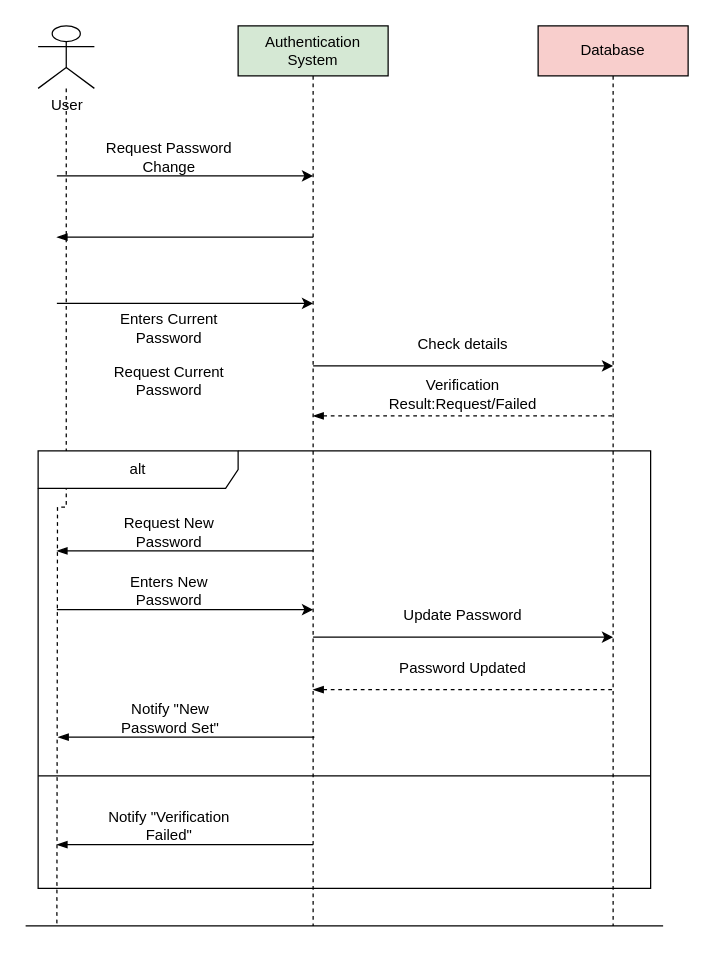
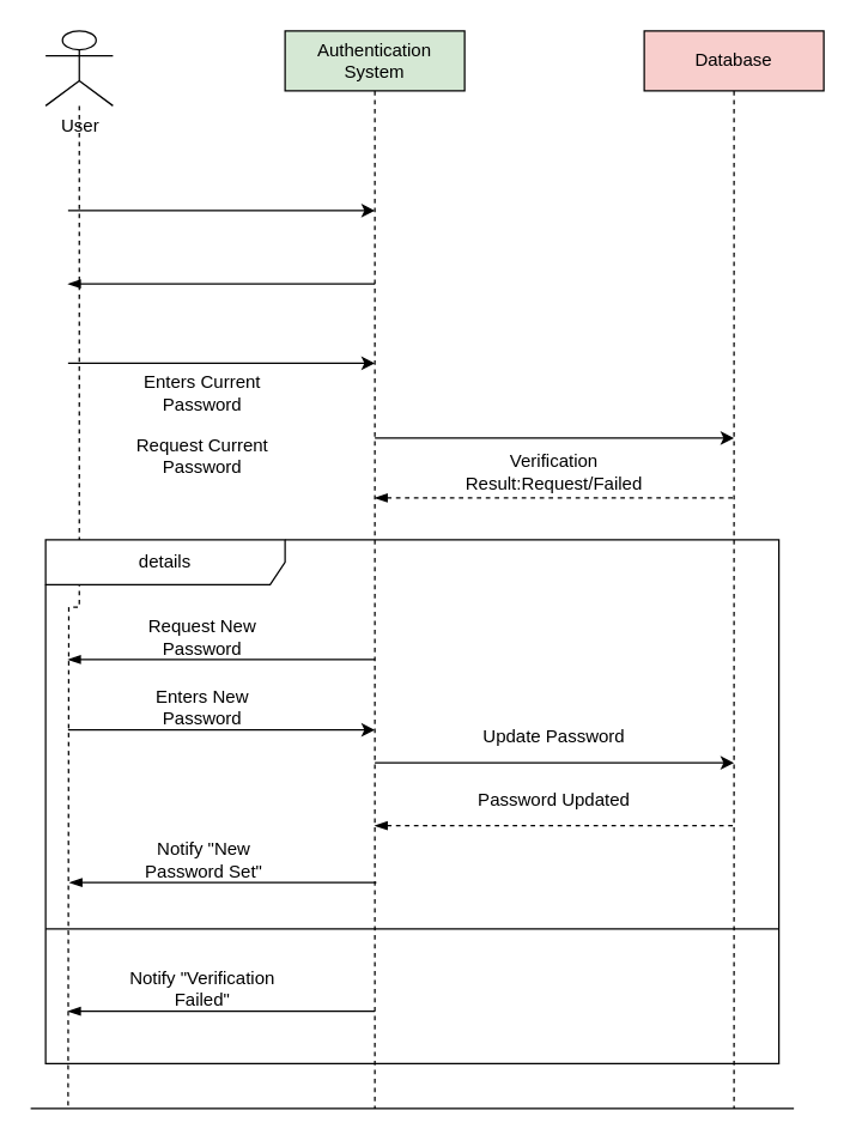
  <mxCell id="0" />
  <mxCell id="1" parent="0" />
  <mxCell id="2" style="edgeStyle=orthogonalEdgeStyle;rounded=0;orthogonalLoop=1;jettySize=auto;html=1;dashed=1;endArrow=none;endFill=0;" edge="1" parent="1" source="3"><mxGeometry relative="1" as="geometry"><mxPoint x="45" y="740" as="targetPoint" /></mxGeometry></mxCell>
  <mxCell id="3" value="User" style="shape=umlActor;verticalLabelPosition=bottom;verticalAlign=top;html=1;outlineConnect=0;" vertex="1" parent="1"><mxGeometry x="30" y="20" width="45" height="50" as="geometry" /></mxCell>
  <mxCell id="4" style="edgeStyle=orthogonalEdgeStyle;rounded=0;orthogonalLoop=1;jettySize=auto;html=1;dashed=1;endArrow=none;endFill=0;" edge="1" parent="1" source="5"><mxGeometry relative="1" as="geometry"><mxPoint x="250" y="740" as="targetPoint" /></mxGeometry></mxCell>
  <mxCell id="5" value="Authentication System" style="rounded=0;whiteSpace=wrap;html=1;fillColor=#d5e8d4;" vertex="1" parent="1"><mxGeometry x="190" y="20" width="120" height="40" as="geometry" /></mxCell>
  <mxCell id="6" style="edgeStyle=orthogonalEdgeStyle;rounded=0;orthogonalLoop=1;jettySize=auto;html=1;dashed=1;endArrow=none;endFill=0;" edge="1" parent="1" source="7"><mxGeometry relative="1" as="geometry"><mxPoint x="490" y="740" as="targetPoint" /></mxGeometry></mxCell>
  <mxCell id="7" value="Database" style="rounded=0;whiteSpace=wrap;html=1;fillColor=#f8cecc;" vertex="1" parent="1"><mxGeometry x="430" y="20" width="120" height="40" as="geometry" /></mxCell>
  <mxCell id="8" value="" style="endArrow=classic;html=1;rounded=0;" edge="1" parent="1"><mxGeometry width="50" height="50" relative="1" as="geometry"><mxPoint x="45" y="140" as="sourcePoint" /><mxPoint x="250" y="140" as="targetPoint" /></mxGeometry></mxCell>
- <mxCell id="9" value="Request Password Change" style="text;html=1;strokeColor=none;fillColor=none;align=center;verticalAlign=middle;whiteSpace=wrap;rounded=0;" vertex="1" parent="1"><mxGeometry x="80" y="110" width="110" height="30" as="geometry" /></mxCell>
  <mxCell id="10" value="" style="endArrow=classic;html=1;rounded=0;" edge="1" parent="1"><mxGeometry width="50" height="50" relative="1" as="geometry"><mxPoint x="250" y="292" as="sourcePoint" /><mxPoint x="490" y="292" as="targetPoint" /></mxGeometry></mxCell>
- <mxCell id="11" value="Check details" style="text;html=1;strokeColor=none;fillColor=none;align=center;verticalAlign=middle;whiteSpace=wrap;rounded=0;" vertex="1" parent="1"><mxGeometry x="310" y="260" width="120" height="30" as="geometry" /></mxCell>
  <mxCell id="12" value="" style="endArrow=none;html=1;rounded=0;startArrow=blockThin;startFill=1;endFill=0;" edge="1" parent="1"><mxGeometry width="50" height="50" relative="1" as="geometry"><mxPoint x="45" y="189" as="sourcePoint" /><mxPoint x="250" y="189" as="targetPoint" /></mxGeometry></mxCell>
  <mxCell id="13" value="Request Current Password" style="text;html=1;strokeColor=none;fillColor=none;align=center;verticalAlign=middle;whiteSpace=wrap;rounded=0;" vertex="1" parent="1"><mxGeometry x="80" y="289" width="110" height="30" as="geometry" /></mxCell>
  <mxCell id="14" value="" style="endArrow=classic;html=1;rounded=0;" edge="1" parent="1"><mxGeometry width="50" height="50" relative="1" as="geometry"><mxPoint x="45" y="242" as="sourcePoint" /><mxPoint x="250" y="242" as="targetPoint" /></mxGeometry></mxCell>
  <mxCell id="15" value="Enters Current Password" style="text;html=1;strokeColor=none;fillColor=none;align=center;verticalAlign=middle;whiteSpace=wrap;rounded=0;" vertex="1" parent="1"><mxGeometry x="80" y="247" width="110" height="30" as="geometry" /></mxCell>
  <mxCell id="16" value="Verification Result:Request/Failed" style="text;html=1;strokeColor=none;fillColor=none;align=center;verticalAlign=middle;whiteSpace=wrap;rounded=0;" vertex="1" parent="1"><mxGeometry x="310" y="300" width="120" height="30" as="geometry" /></mxCell>
  <mxCell id="17" value="" style="endArrow=none;html=1;rounded=0;startArrow=blockThin;startFill=1;endFill=0;dashed=1;" edge="1" parent="1"><mxGeometry width="50" height="50" relative="1" as="geometry"><mxPoint x="250" y="332" as="sourcePoint" /><mxPoint x="490" y="332" as="targetPoint" /></mxGeometry></mxCell>
  <mxCell id="18" value="" style="endArrow=none;html=1;rounded=0;startArrow=blockThin;startFill=1;endFill=0;" edge="1" parent="1"><mxGeometry width="50" height="50" relative="1" as="geometry"><mxPoint x="45" y="440" as="sourcePoint" /><mxPoint x="250" y="440" as="targetPoint" /></mxGeometry></mxCell>
  <mxCell id="19" value="Request New Password" style="text;html=1;strokeColor=none;fillColor=none;align=center;verticalAlign=middle;whiteSpace=wrap;rounded=0;" vertex="1" parent="1"><mxGeometry x="80" y="410" width="110" height="30" as="geometry" /></mxCell>
  <mxCell id="20" value="Enters New Password" style="text;html=1;strokeColor=none;fillColor=none;align=center;verticalAlign=middle;whiteSpace=wrap;rounded=0;" vertex="1" parent="1"><mxGeometry x="80" y="457" width="110" height="30" as="geometry" /></mxCell>
  <mxCell id="21" value="" style="endArrow=classic;html=1;rounded=0;" edge="1" parent="1"><mxGeometry width="50" height="50" relative="1" as="geometry"><mxPoint x="45" y="487" as="sourcePoint" /><mxPoint x="250" y="487" as="targetPoint" /></mxGeometry></mxCell>
  <mxCell id="22" value="Update Password" style="text;html=1;strokeColor=none;fillColor=none;align=center;verticalAlign=middle;whiteSpace=wrap;rounded=0;" vertex="1" parent="1"><mxGeometry x="310" y="477" width="120" height="30" as="geometry" /></mxCell>
  <mxCell id="23" value="" style="endArrow=classic;html=1;rounded=0;" edge="1" parent="1"><mxGeometry width="50" height="50" relative="1" as="geometry"><mxPoint x="250" y="509" as="sourcePoint" /><mxPoint x="490" y="509" as="targetPoint" /></mxGeometry></mxCell>
  <mxCell id="24" value="Password Updated" style="text;html=1;strokeColor=none;fillColor=none;align=center;verticalAlign=middle;whiteSpace=wrap;rounded=0;" vertex="1" parent="1"><mxGeometry x="310" y="519" width="120" height="30" as="geometry" /></mxCell>
  <mxCell id="25" value="" style="endArrow=none;html=1;rounded=0;startArrow=blockThin;startFill=1;endFill=0;dashed=1;" edge="1" parent="1"><mxGeometry width="50" height="50" relative="1" as="geometry"><mxPoint x="250" y="551" as="sourcePoint" /><mxPoint x="490" y="551" as="targetPoint" /></mxGeometry></mxCell>
  <mxCell id="26" value="" style="endArrow=none;html=1;rounded=0;startArrow=blockThin;startFill=1;endFill=0;" edge="1" parent="1"><mxGeometry width="50" height="50" relative="1" as="geometry"><mxPoint x="46" y="589" as="sourcePoint" /><mxPoint x="251" y="589" as="targetPoint" /></mxGeometry></mxCell>
  <mxCell id="27" value="Notify &quot;New Password Set&quot;" style="text;html=1;strokeColor=none;fillColor=none;align=center;verticalAlign=middle;whiteSpace=wrap;rounded=0;" vertex="1" parent="1"><mxGeometry x="81" y="559" width="110" height="30" as="geometry" /></mxCell>
- <mxCell id="28" value="alt" style="shape=umlFrame;whiteSpace=wrap;html=1;pointerEvents=0;recursiveResize=0;container=1;collapsible=0;width=160;" vertex="1" parent="1"><mxGeometry x="30" y="360" width="490" height="350" as="geometry" /></mxCell>
+ <mxCell id="28" value="details" style="shape=umlFrame;whiteSpace=wrap;html=1;pointerEvents=0;recursiveResize=0;container=1;collapsible=0;width=160;" vertex="1" parent="1"><mxGeometry x="30" y="360" width="490" height="350" as="geometry" /></mxCell>
  <mxCell id="29" value="Notify &quot;Verification Failed&quot;" style="text;html=1;strokeColor=none;fillColor=none;align=center;verticalAlign=middle;whiteSpace=wrap;rounded=0;" vertex="1" parent="28"><mxGeometry x="50" y="285" width="110" height="30" as="geometry" /></mxCell>
  <mxCell id="30" value="" style="endArrow=none;html=1;rounded=0;startArrow=blockThin;startFill=1;endFill=0;" edge="1" parent="28"><mxGeometry width="50" height="50" relative="1" as="geometry"><mxPoint x="15" y="315" as="sourcePoint" /><mxPoint x="220" y="315" as="targetPoint" /></mxGeometry></mxCell>
  <mxCell id="31" value="" style="endArrow=none;html=1;rounded=0;" edge="1" parent="1"><mxGeometry width="50" height="50" relative="1" as="geometry"><mxPoint x="30" y="620" as="sourcePoint" /><mxPoint x="520" y="620" as="targetPoint" /></mxGeometry></mxCell>
  <mxCell id="32" value="" style="endArrow=none;html=1;rounded=0;" edge="1" parent="1"><mxGeometry width="50" height="50" relative="1" as="geometry"><mxPoint x="20" y="740" as="sourcePoint" /><mxPoint x="530" y="740" as="targetPoint" /></mxGeometry></mxCell>
